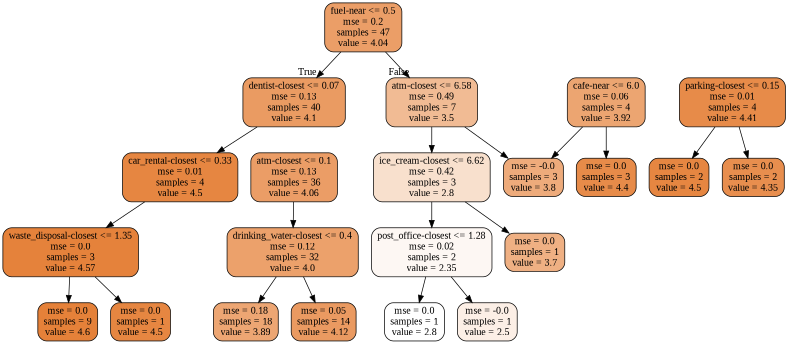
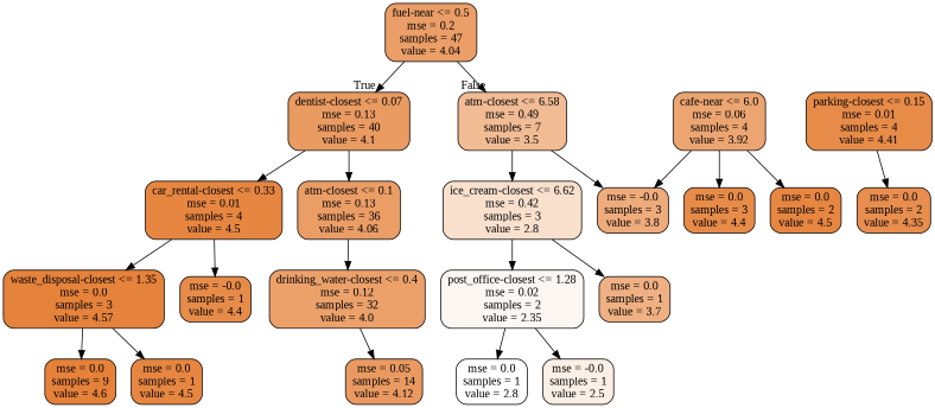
  digraph {
    fontname="Liberation Serif"
    node [color=black fillcolor="#e68641" fontname="Liberation Serif" shape=box style="filled, rounded"]
    edge [fontname="Liberation Serif"]
    n1 [fillcolor="#eb9e67" label="fuel-near <= 0.5\nmse = 0.2\nsamples = 47\nvalue = 4.04"]
    n2 [fillcolor="#ea9b62" label="dentist-closest <= 0.07\nmse = 0.13\nsamples = 40\nvalue = 4.1"]
    n3 [fillcolor="#f1bb94" label="atm-closest <= 6.58\nmse = 0.49\nsamples = 7\nvalue = 3.5"]
    n4 [label="car_rental-closest <= 0.33\nmse = 0.01\nsamples = 4\nvalue = 4.5"]
    n5 [fillcolor="#eb9d66" label="atm-closest <= 0.1\nmse = 0.13\nsamples = 36\nvalue = 4.06"]
    n6 [fillcolor="#f8e0cd" label="ice_cream-closest <= 6.62\nmse = 0.42\nsamples = 3\nvalue = 2.8"]
    n7 [fillcolor="#eeab7b" label="mse = -0.0\nsamples = 3\nvalue = 3.8"]
    n8 [fillcolor="#e5823b" label="waste_disposal-closest <= 1.35\nmse = 0.0\nsamples = 3\nvalue = 4.57"]
+   n9 [fillcolor="#e78b49" label="mse = -0.0\nsamples = 1\nvalue = 4.4"]
    n10 [fillcolor="#eca16b" label="drinking_water-closest <= 0.4\nmse = 0.12\nsamples = 32\nvalue = 4.0"]
    n11 [fillcolor="#e58139" label="mse = 0.0\nsamples = 9\nvalue = 4.6"]
    n12 [label="mse = 0.0\nsamples = 1\nvalue = 4.5"]
    n13 [fillcolor="#e78b49" label="parking-closest <= 0.15\nmse = 0.01\nsamples = 4\nvalue = 4.41"]
    n14 [label="mse = 0.0\nsamples = 2\nvalue = 4.5"]
    n15 [fillcolor="#e88e4e" label="mse = 0.0\nsamples = 2\nvalue = 4.35"]
-   n16 [fillcolor="#eda673" label="mse = 0.18\nsamples = 18\nvalue = 3.89"]
    n17 [fillcolor="#ea9a61" label="mse = 0.05\nsamples = 14\nvalue = 4.12"]
    n18 [fillcolor="#eca571" label="cafe-near <= 6.0\nmse = 0.06\nsamples = 4\nvalue = 3.92"]
    n19 [fillcolor="#e78b49" label="mse = 0.0\nsamples = 3\nvalue = 4.4"]
    n20 [fillcolor="#fdf7f3" label="post_office-closest <= 1.28\nmse = 0.02\nsamples = 2\nvalue = 2.35"]
    n21 [fillcolor="#efb083" label="mse = 0.0\nsamples = 1\nvalue = 3.7"]
    n22 [fillcolor="#ffffff" label="mse = 0.0\nsamples = 1\nvalue = 2.8"]
    n23 [fillcolor="#fcefe6" label="mse = -0.0\nsamples = 1\nvalue = 2.5"]
    n1 -> n2 [headlabel=True labelangle=45 labeldistance=2.5]
    n1 -> n3 [headlabel=False labelangle=-45 labeldistance=2.5]
    n2 -> n4
+   n2 -> n5
    n3 -> n6
    n3 -> n7
    n4 -> n8
+   n4 -> n9
    n5 -> n10
    n6 -> n20
    n6 -> n21
    n8 -> n11
    n8 -> n12
-   n10 -> n16
    n10 -> n17
-   n13 -> n14
+   n18 -> n14
    n13 -> n15
    n18 -> n7
    n18 -> n19
    n20 -> n22
    n20 -> n23
  }
